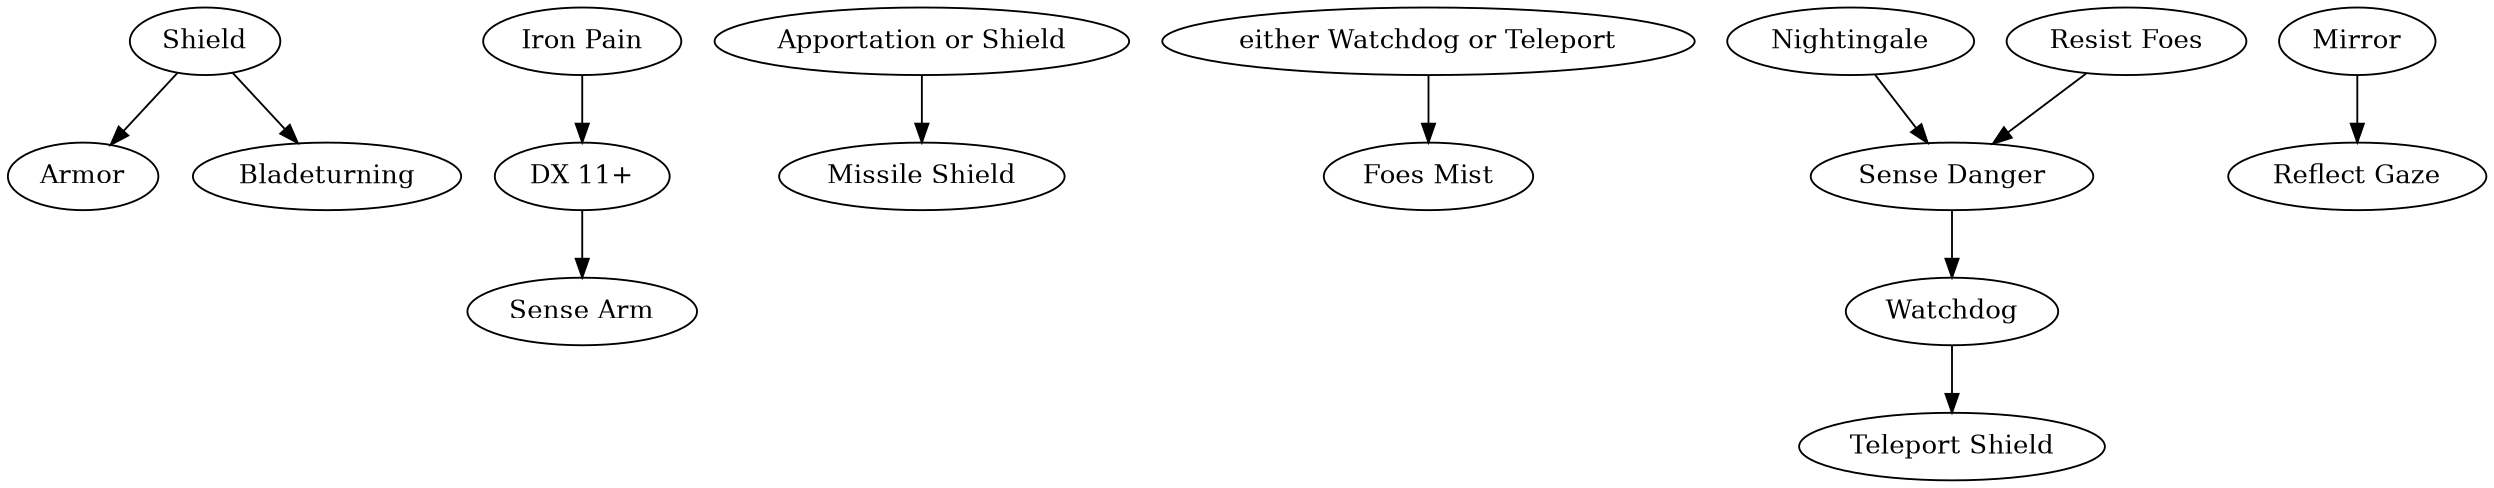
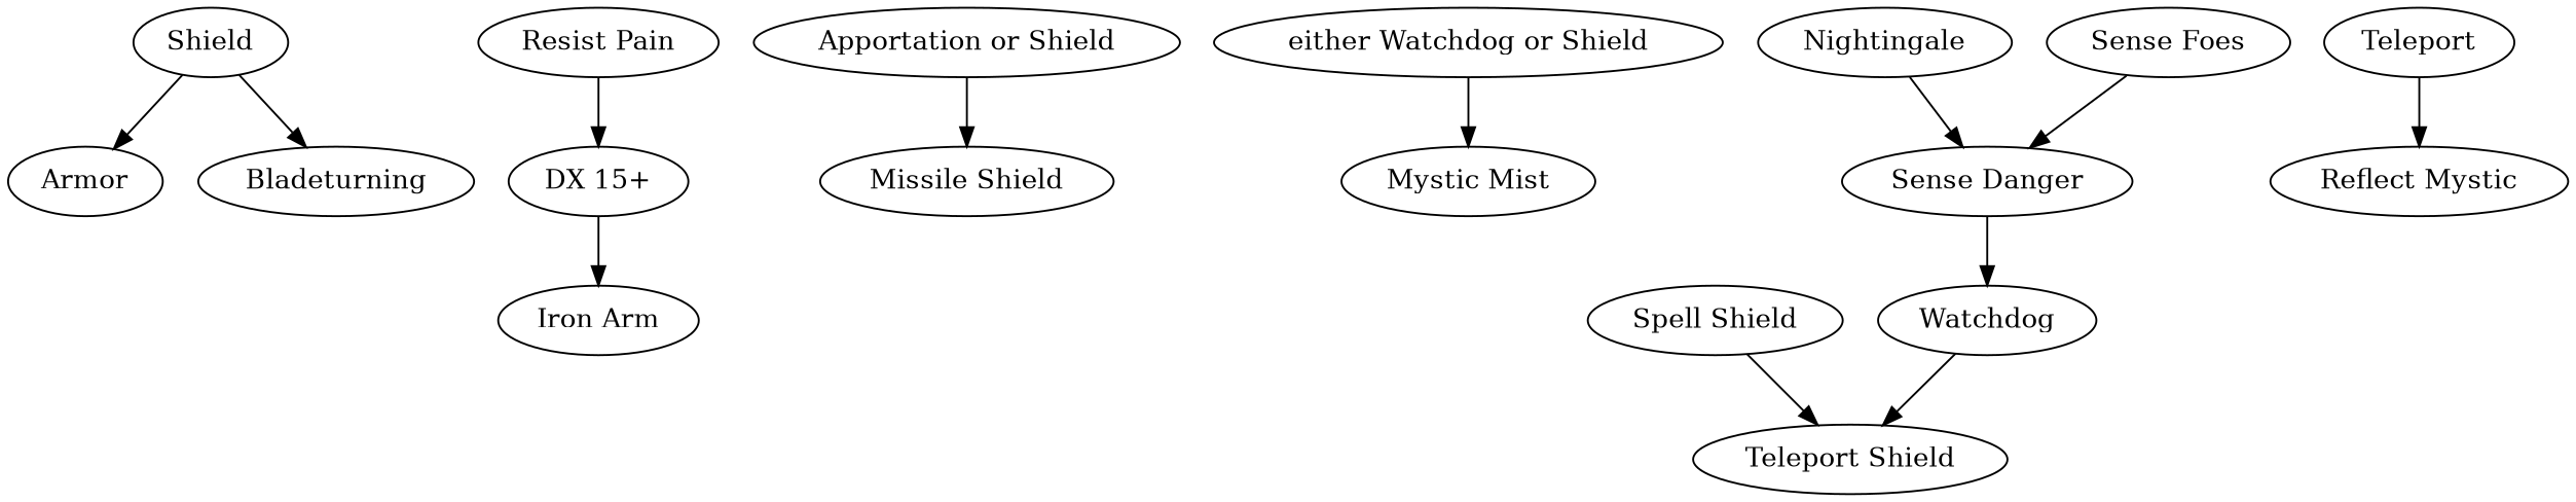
  digraph {
    Shield
    Armor
    Bladeturning
-   "DX 11+"
-   "Iron Arm" [label="Sense Arm"]
-   "Resist Pain" [label="Iron Pain"]
+   "DX 11+" [label="DX 15+"]
+   "Iron Arm"
+   "Resist Pain"
    "Apportation or Shield"
    "Missile Shield"
-   "either Watchdog or Shield" [label="either Watchdog or Teleport"]
-   "Mystic Mist" [label="Foes Mist"]
+   "either Watchdog or Shield"
+   "Mystic Mist"
    "Sense Danger"
    Watchdog
    Nightingale
    "Teleport Shield"
-   Mirror
-   "Reflect Gaze"
-   "Sense Foes" [label="Resist Foes"]
+   Mirror [label=Teleport]
+   "Reflect Gaze" [label="Reflect Mystic"]
+   "Sense Foes"
+   "Spell Shield"
    Shield -> Armor
    Shield -> Bladeturning
    "DX 11+" -> "Iron Arm"
    "Resist Pain" -> "DX 11+"
    "Apportation or Shield" -> "Missile Shield"
    "either Watchdog or Shield" -> "Mystic Mist"
    "Sense Danger" -> Watchdog
    Watchdog -> "Teleport Shield"
    Nightingale -> "Sense Danger"
    Mirror -> "Reflect Gaze"
    "Sense Foes" -> "Sense Danger"
+   "Spell Shield" -> "Teleport Shield"
  }
